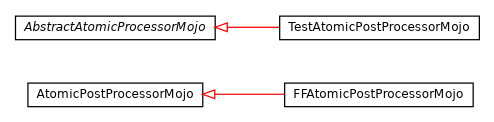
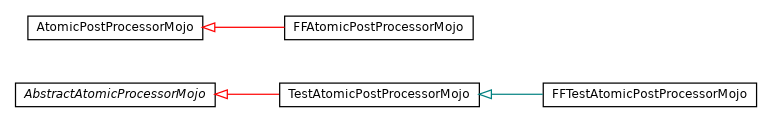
  digraph {
    nodesep=0.25
    rankdir=LR
    ranksep=0.5
    node [fontcolor=black fontname=Helvetica fontsize=10.0 shape=plaintext]
    edge [arrowtail=empty color=red dir=back fontname=Helvetica fontsize=10 headport=p labelfontname=Helvetica labelfontsize=10 tailport=p]
+   n1 [label=<<table title="pt.ist.fenixframework.atomic.maven.FFTestAtomicPostProcessorMojo" border="0" cellborder="1" cellspacing="0" cellpadding="2" port="p" href="./FFTestAtomicPostProcessorMojo.html"> 		<tr><td><table border="0" cellspacing="0" cellpadding="1"> <tr><td align="center" balign="center"> FFTestAtomicPostProcessorMojo </td></tr> 		</table></td></tr> 		</table>>]
    n2 [label=<<table title="pt.ist.fenixframework.atomic.maven.FFAtomicPostProcessorMojo" border="0" cellborder="1" cellspacing="0" cellpadding="2" port="p" href="./FFAtomicPostProcessorMojo.html"> 		<tr><td><table border="0" cellspacing="0" cellpadding="1"> <tr><td align="center" balign="center"> FFAtomicPostProcessorMojo </td></tr> 		</table></td></tr> 		</table>>]
    n3 [label=<<table title="pt.ist.fenixframework.atomic.maven.TestAtomicPostProcessorMojo" border="0" cellborder="1" cellspacing="0" cellpadding="2" port="p" href="./TestAtomicPostProcessorMojo.html"> 		<tr><td><table border="0" cellspacing="0" cellpadding="1"> <tr><td align="center" balign="center"> TestAtomicPostProcessorMojo </td></tr> 		</table></td></tr> 		</table>>]
    n4 [label=<<table title="pt.ist.fenixframework.atomic.maven.AtomicPostProcessorMojo" border="0" cellborder="1" cellspacing="0" cellpadding="2" port="p" href="./AtomicPostProcessorMojo.html"> 		<tr><td><table border="0" cellspacing="0" cellpadding="1"> <tr><td align="center" balign="center"> AtomicPostProcessorMojo </td></tr> 		</table></td></tr> 		</table>>]
    n5 [label=<<table title="pt.ist.fenixframework.atomic.maven.AbstractAtomicProcessorMojo" border="0" cellborder="1" cellspacing="0" cellpadding="2" port="p" href="./AbstractAtomicProcessorMojo.html"> 		<tr><td><table border="0" cellspacing="0" cellpadding="1"> <tr><td align="center" balign="center"><font face="Helvetica-Oblique"> AbstractAtomicProcessorMojo </font></td></tr> 		</table></td></tr> 		</table>>]
+   n3 -> n1 [color=teal]
    n4 -> n2
    n5 -> n3
  }
